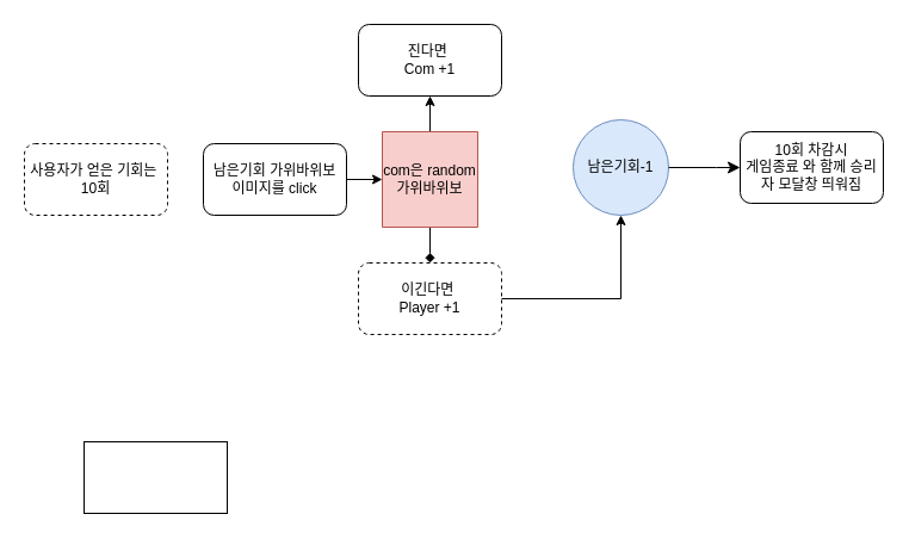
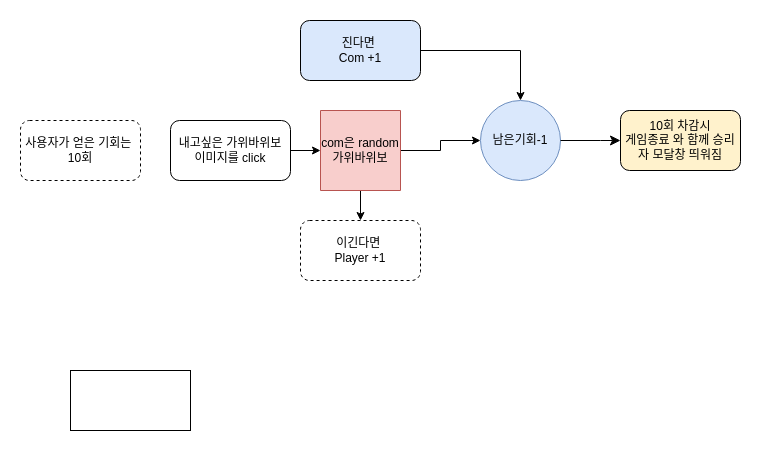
  <mxCell id="0" />
  <mxCell id="1" parent="0" />
  <mxCell id="2" value="사용자가 얻은 기회는&amp;nbsp;&lt;br&gt;10회" style="rounded=1;whiteSpace=wrap;html=1;dashed=1;" vertex="1" parent="1"><mxGeometry x="20" y="120" width="120" height="60" as="geometry" /></mxCell>
  <mxCell id="3" value="" style="edgeStyle=orthogonalEdgeStyle;rounded=0;orthogonalLoop=1;jettySize=auto;html=1;" edge="1" parent="1" source="4" target="7"><mxGeometry relative="1" as="geometry" /></mxCell>
- <mxCell id="4" value="남은기회 가위바위보&lt;br&gt;이미지를 click" style="rounded=1;whiteSpace=wrap;html=1;" vertex="1" parent="1"><mxGeometry x="170" y="120" width="120" height="60" as="geometry" /></mxCell>
- <mxCell id="5" value="" style="edgeStyle=orthogonalEdgeStyle;rounded=0;orthogonalLoop=1;jettySize=auto;html=1;endArrow=diamond;" edge="1" parent="1" source="7" target="8"><mxGeometry relative="1" as="geometry" /></mxCell>
- <mxCell id="6" value="" style="edgeStyle=orthogonalEdgeStyle;rounded=0;orthogonalLoop=1;jettySize=auto;html=1;" edge="1" parent="1" source="7" target="10"><mxGeometry relative="1" as="geometry" /></mxCell>
+ <mxCell id="4" value="내고싶은 가위바위보&lt;br&gt;이미지를 click" style="rounded=1;whiteSpace=wrap;html=1;" vertex="1" parent="1"><mxGeometry x="170" y="120" width="120" height="60" as="geometry" /></mxCell>
+ <mxCell id="5" value="" style="edgeStyle=orthogonalEdgeStyle;rounded=0;orthogonalLoop=1;jettySize=auto;html=1;" edge="1" parent="1" source="7" target="8"><mxGeometry relative="1" as="geometry" /></mxCell>
+ <mxCell id="6" value="" style="edgeStyle=orthogonalEdgeStyle;rounded=0;orthogonalLoop=1;jettySize=auto;html=1;" edge="1" parent="1" source="7" target="11"><mxGeometry relative="1" as="geometry" /></mxCell>
  <mxCell id="7" value="com은 random 가위바위보" style="rhombus;whiteSpace=wrap;html=1;rounded=1;fillColor=#f8cecc;strokeColor=#b85450;shape=cross;perimeter=rectanglePerimeter;direction=south;size=1;" vertex="1" parent="1"><mxGeometry x="320" y="110" width="80" height="80" as="geometry" /></mxCell>
  <mxCell id="8" value="이긴다면&amp;nbsp;&lt;br&gt;Player +1" style="whiteSpace=wrap;html=1;rounded=1;dashed=1;" vertex="1" parent="1"><mxGeometry x="300" y="220" width="120" height="60" as="geometry" /></mxCell>
- <mxCell id="10" value="진다면&amp;nbsp;&lt;br&gt;Com +1" style="whiteSpace=wrap;html=1;rounded=1;" vertex="1" parent="1"><mxGeometry x="300" y="20" width="120" height="60" as="geometry" /></mxCell>
+ <mxCell id="9" value="" style="edgeStyle=orthogonalEdgeStyle;rounded=0;orthogonalLoop=1;jettySize=auto;html=1;" edge="1" parent="1" source="10" target="11"><mxGeometry relative="1" as="geometry" /></mxCell>
+ <mxCell id="10" value="진다면&amp;nbsp;&lt;br&gt;Com +1" style="whiteSpace=wrap;html=1;rounded=1;fillColor=#dae8fc;" vertex="1" parent="1"><mxGeometry x="300" y="20" width="120" height="60" as="geometry" /></mxCell>
  <mxCell id="11" value="남은기회-1" style="ellipse;whiteSpace=wrap;html=1;rounded=1;fillColor=#dae8fc;strokeColor=#6c8ebf;" vertex="1" parent="1"><mxGeometry x="480" y="100" width="80" height="80" as="geometry" /></mxCell>
- <mxCell id="12" value="" style="endArrow=classic;html=1;rounded=0;exitX=1;exitY=0.5;exitDx=0;exitDy=0;entryX=0.5;entryY=1;entryDx=0;entryDy=0;" edge="1" parent="1" source="8" target="11"><mxGeometry width="50" height="50" relative="1" as="geometry"><mxPoint x="450" y="280" as="sourcePoint" /><mxPoint x="530" y="200" as="targetPoint" /><Array as="points"><mxPoint x="520" y="250" /></Array></mxGeometry></mxCell>
  <mxCell id="13" value="" style="edgeStyle=elbowEdgeStyle;elbow=horizontal;endArrow=classic;html=1;curved=0;rounded=0;endSize=8;startSize=8;exitX=1;exitY=0.5;exitDx=0;exitDy=0;" edge="1" parent="1" source="11"><mxGeometry width="50" height="50" relative="1" as="geometry"><mxPoint x="590" y="160" as="sourcePoint" /><mxPoint x="620" y="140" as="targetPoint" /><Array as="points"><mxPoint x="600" y="140" /></Array></mxGeometry></mxCell>
- <mxCell id="14" value="10회 차감시&lt;br&gt;게임종료 와 함께 승리자 모달창 띄워짐" style="rounded=1;whiteSpace=wrap;html=1;" vertex="1" parent="1"><mxGeometry x="620" y="110" width="120" height="60" as="geometry" /></mxCell>
+ <mxCell id="14" value="10회 차감시&lt;br&gt;게임종료 와 함께 승리자 모달창 띄워짐" style="rounded=1;whiteSpace=wrap;html=1;fillColor=#fff2cc;" vertex="1" parent="1"><mxGeometry x="620" y="110" width="120" height="60" as="geometry" /></mxCell>
  <mxCell id="15" value="" style="rounded=0;whiteSpace=wrap;html=1;" vertex="1" parent="1"><mxGeometry x="70" y="370" width="120" height="60" as="geometry" /></mxCell>
